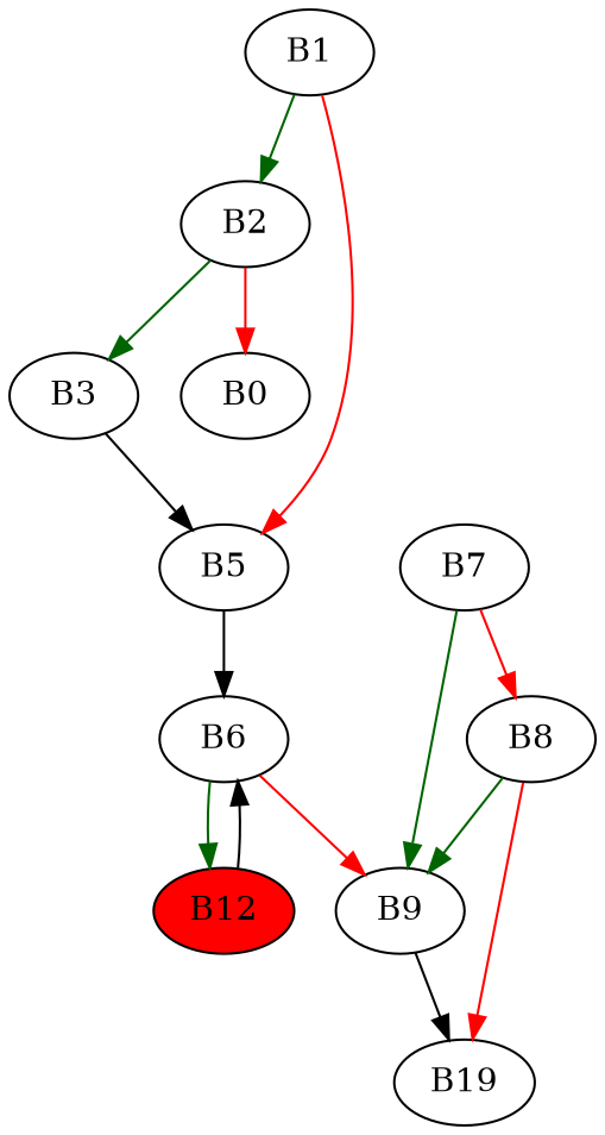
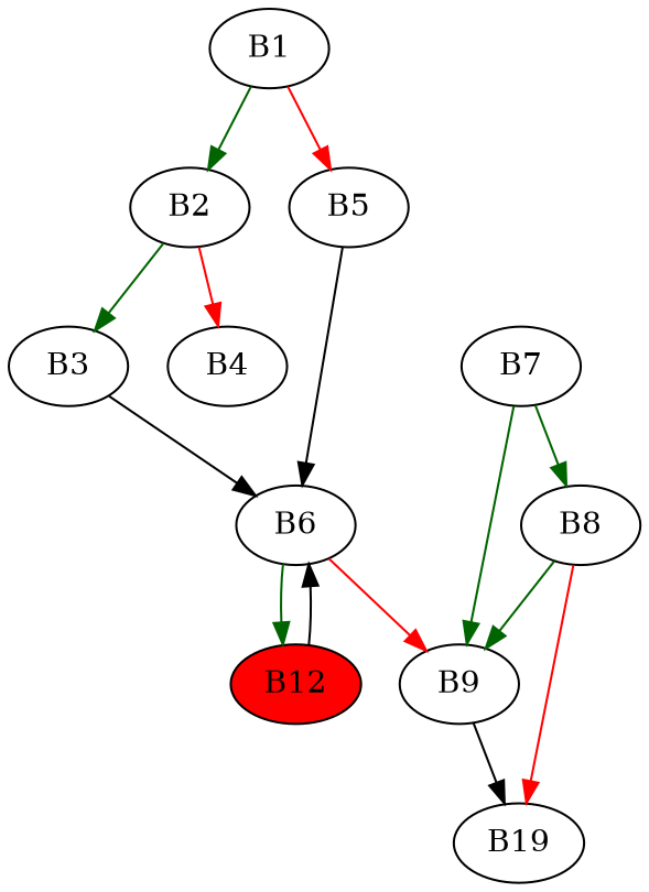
  strict digraph {
    edge [color=darkgreen]
    B1 [entry=true]
    B2
    B5
    B3
-   B4 [label=B0]
+   B4
    B6
    B12 [fillcolor=red style=filled]
    B9
    B7
    B8
    n11 [label=B19]
    B1 -> B2
    B1 -> B5 [color=red]
    B2 -> B3
    B2 -> B4 [color=red]
    B5 -> B6 [color=""]
-   B3 -> B5 [color=""]
+   B3 -> B6 [color=""]
    B6 -> B12
    B6 -> B9 [color=red]
    B12 -> B6 [color=""]
    B9 -> n11 [color=""]
    B7 -> B9
-   B7 -> B8 [color=red]
+   B7 -> B8
    B8 -> B9
    B8 -> n11 [color=red]
  }
